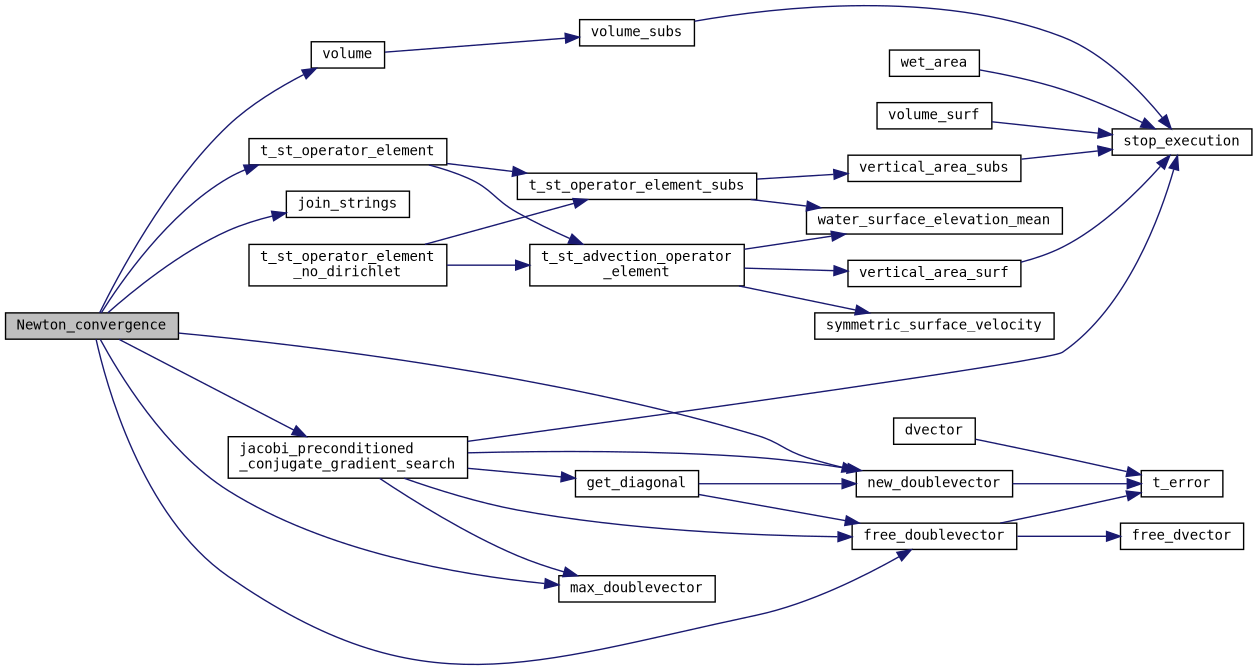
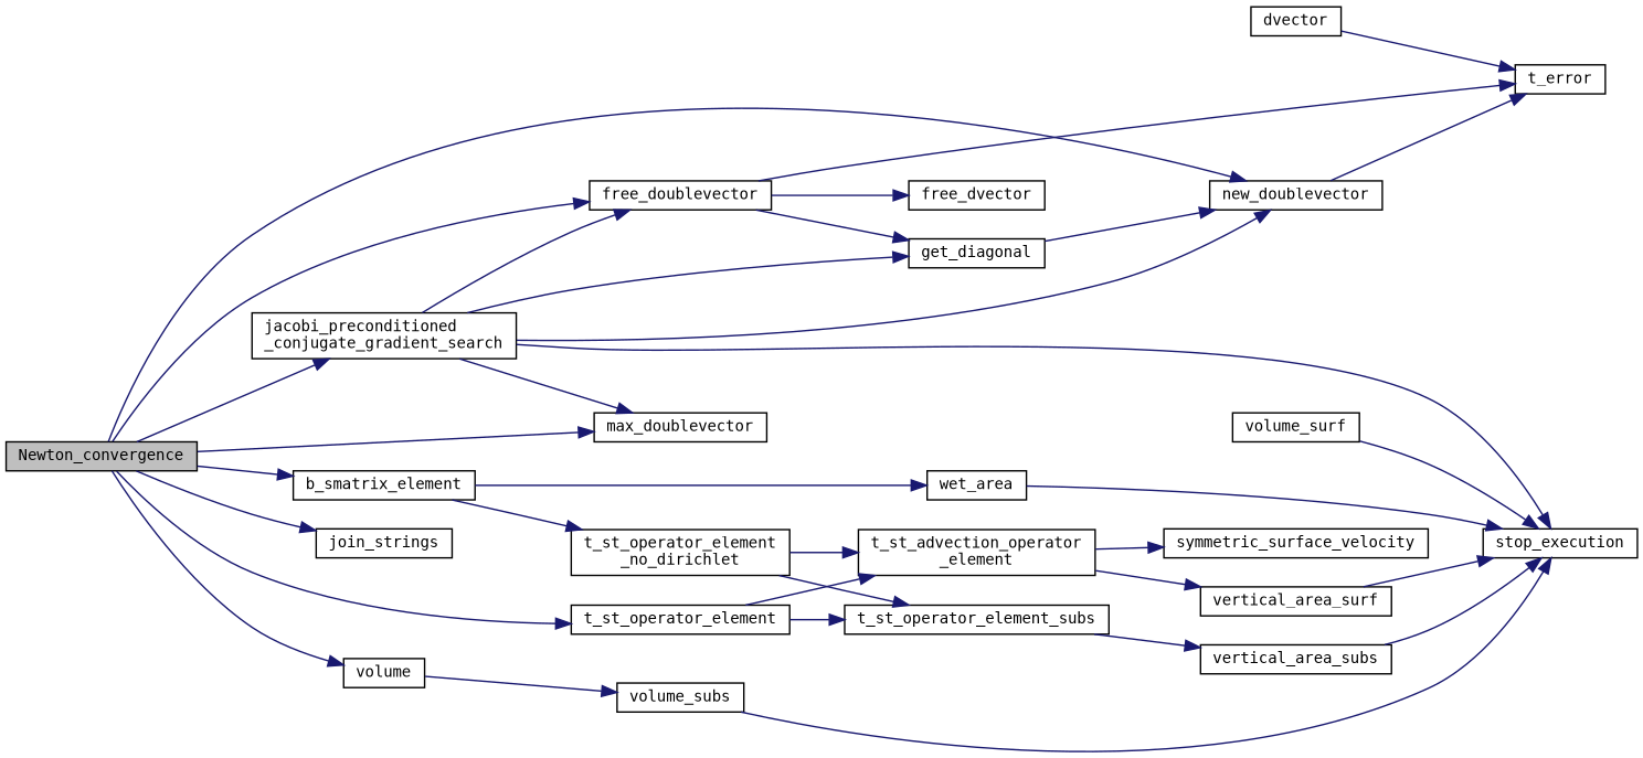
  digraph {
    fontname="DejaVu Sans Mono"
    rankdir=LR
    node [color=black fontname="DejaVu Sans Mono" fontsize=10 shape=record]
    edge [color=midnightblue fontname="DejaVu Sans Mono" fontsize=10 labelfontname=FreeSans labelfontsize=10 style=solid]
    n1 [fillcolor=grey75 fontcolor=black height=0.2 label=Newton_convergence style=filled width=0.4]
+   n2 [height=0.2 label=b_smatrix_element width=0.4]
    n3 [height=0.2 label=free_doublevector width=0.4]
    n4 [height=0.2 label="jacobi_preconditioned\l_conjugate_gradient_search" width=0.4]
    n5 [height=0.2 label=new_doublevector width=0.4]
    n6 [height=0.2 label=max_doublevector width=0.4]
    n7 [height=0.2 label=join_strings width=0.4]
    n8 [height=0.2 label=t_st_operator_element width=0.4]
    n9 [height=0.2 label=volume width=0.4]
    n10 [height=0.2 label="t_st_operator_element\l_no_dirichlet" width=0.4]
    n11 [height=0.2 label=wet_area width=0.4]
    n12 [height=0.2 label=t_error width=0.4]
    n13 [height=0.2 label=free_dvector width=0.4]
    n14 [height=0.2 label=stop_execution width=0.4]
    n15 [height=0.2 label=get_diagonal width=0.4]
    n16 [height=0.2 label=t_st_operator_element_subs width=0.4]
    n17 [height=0.2 label="t_st_advection_operator\l_element" width=0.4]
    n18 [height=0.2 label=volume_subs width=0.4]
-   n19 [height=0.2 label=water_surface_elevation_mean width=0.4]
    n20 [height=0.2 label=vertical_area_subs width=0.4]
    n21 [height=0.2 label=vertical_area_surf width=0.4]
    n22 [height=0.2 label=symmetric_surface_velocity width=0.4]
    n23 [height=0.2 label=dvector width=0.4]
    n24 [height=0.2 label=volume_surf width=0.4]
+   n1 -> n2
    n1 -> n3
    n1 -> n4
    n1 -> n5
    n1 -> n6
    n1 -> n7
    n1 -> n8
    n1 -> n9
+   n2 -> n10
+   n2 -> n11
    n3 -> n12
    n3 -> n13
    n4 -> n3
    n4 -> n5
    n4 -> n6
    n4 -> n14
    n4 -> n15
    n5 -> n12
    n8 -> n16
    n8 -> n17
    n9 -> n18
    n10 -> n16
    n10 -> n17
    n11 -> n14
-   n15 -> n3
+   n3 -> n15
    n15 -> n5
-   n16 -> n19
    n16 -> n20
-   n17 -> n19
    n17 -> n21
    n17 -> n22
    n18 -> n14
    n20 -> n14
    n21 -> n14
    n23 -> n12
    n24 -> n14
  }
